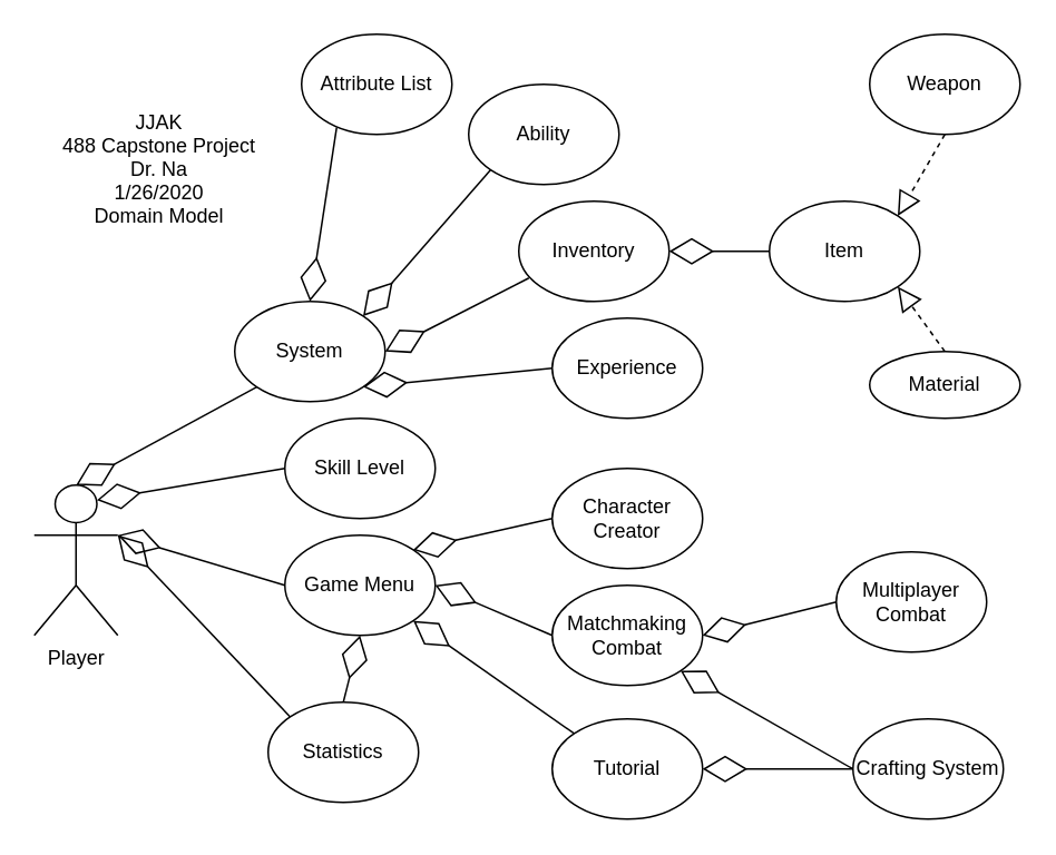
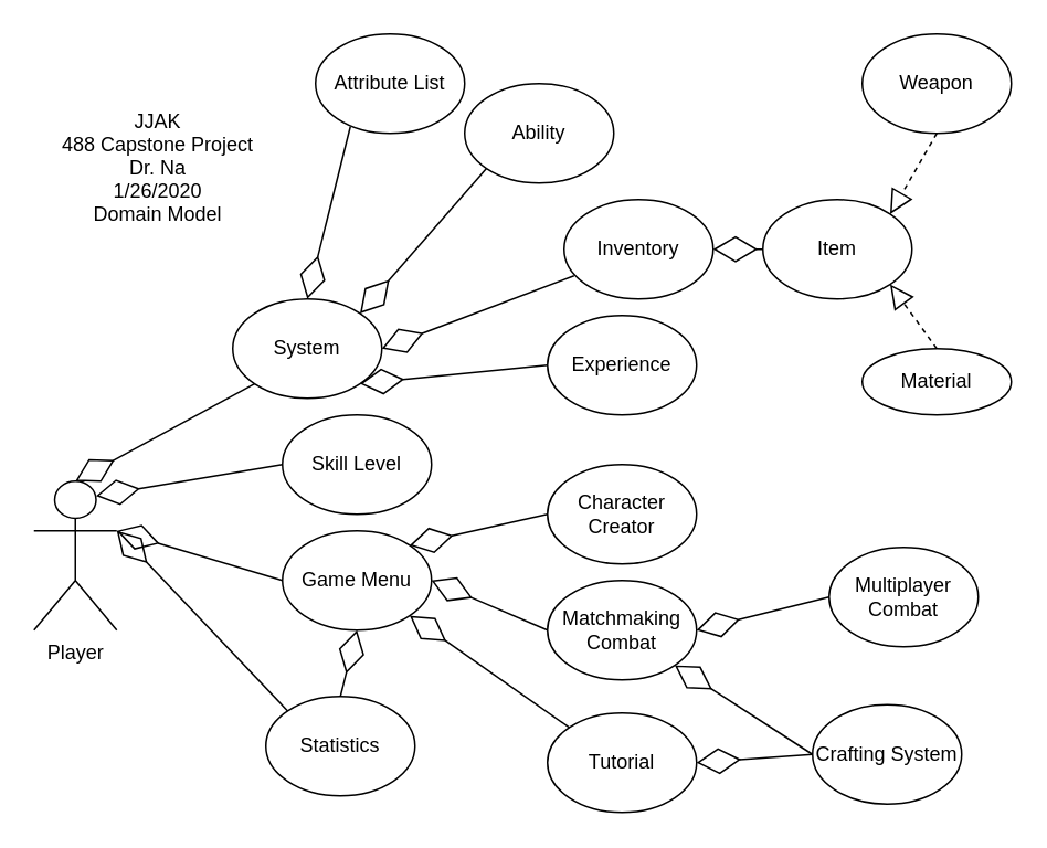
  <mxCell id="0" />
  <mxCell id="1" parent="0" />
  <mxCell id="2" value="Player" style="shape=umlActor;verticalLabelPosition=bottom;labelBackgroundColor=#ffffff;verticalAlign=top;html=1;outlineConnect=0;" parent="1" vertex="1"><mxGeometry x="20" y="290" width="50" height="90" as="geometry" /></mxCell>
  <mxCell id="3" value="Tutorial" style="ellipse;whiteSpace=wrap;html=1;" parent="1" vertex="1"><mxGeometry x="330" y="430" width="90" height="60" as="geometry" /></mxCell>
  <mxCell id="4" value="Ability" style="ellipse;whiteSpace=wrap;html=1;" parent="1" vertex="1"><mxGeometry x="280" y="50" width="90" height="60" as="geometry" /></mxCell>
  <mxCell id="5" value="Character Creator" style="ellipse;whiteSpace=wrap;html=1;" parent="1" vertex="1"><mxGeometry x="330" y="280" width="90" height="60" as="geometry" /></mxCell>
  <mxCell id="6" value="System" style="ellipse;whiteSpace=wrap;html=1;" parent="1" vertex="1"><mxGeometry x="140" y="180" width="90" height="60" as="geometry" /></mxCell>
  <mxCell id="7" value="Skill Level" style="ellipse;whiteSpace=wrap;html=1;" parent="1" vertex="1"><mxGeometry x="170" y="250" width="90" height="60" as="geometry" /></mxCell>
  <mxCell id="8" value="Matchmaking Combat" style="ellipse;whiteSpace=wrap;html=1;" parent="1" vertex="1"><mxGeometry x="330" y="350" width="90" height="60" as="geometry" /></mxCell>
- <mxCell id="9" value="Inventory" style="ellipse;whiteSpace=wrap;html=1;" parent="1" vertex="1"><mxGeometry x="310" y="120" width="90" height="60" as="geometry" /></mxCell>
- <mxCell id="10" value="Attribute List" style="ellipse;whiteSpace=wrap;html=1;" parent="1" vertex="1"><mxGeometry x="180" y="20" width="90" height="60" as="geometry" /></mxCell>
+ <mxCell id="9" value="Inventory" style="ellipse;whiteSpace=wrap;html=1;" parent="1" vertex="1"><mxGeometry x="340" y="120" width="90" height="60" as="geometry" /></mxCell>
+ <mxCell id="10" value="Attribute List" style="ellipse;whiteSpace=wrap;html=1;" parent="1" vertex="1"><mxGeometry x="190" y="20" width="90" height="60" as="geometry" /></mxCell>
  <mxCell id="11" value="Experience" style="ellipse;whiteSpace=wrap;html=1;" parent="1" vertex="1"><mxGeometry x="330" y="190" width="90" height="60" as="geometry" /></mxCell>
  <mxCell id="12" value="" style="endArrow=diamondThin;endFill=0;endSize=24;html=1;entryX=0.5;entryY=0;entryDx=0;entryDy=0;entryPerimeter=0;exitX=0;exitY=1;exitDx=0;exitDy=0;" parent="1" source="6" target="2" edge="1"><mxGeometry width="160" relative="1" as="geometry"><mxPoint x="70" y="240" as="sourcePoint" /><mxPoint x="60" y="220" as="targetPoint" /><Array as="points" /></mxGeometry></mxCell>
  <mxCell id="13" value="" style="endArrow=diamondThin;endFill=0;endSize=24;html=1;exitX=0;exitY=0.5;exitDx=0;exitDy=0;entryX=1;entryY=1;entryDx=0;entryDy=0;" parent="1" source="11" target="6" edge="1"><mxGeometry width="160" relative="1" as="geometry"><mxPoint x="320" y="230" as="sourcePoint" /><mxPoint x="476.36" y="202.426" as="targetPoint" /><Array as="points" /></mxGeometry></mxCell>
  <mxCell id="14" value="Game Menu" style="ellipse;whiteSpace=wrap;html=1;" parent="1" vertex="1"><mxGeometry x="170" y="320" width="90" height="60" as="geometry" /></mxCell>
  <mxCell id="15" value="Statistics" style="ellipse;whiteSpace=wrap;html=1;" parent="1" vertex="1"><mxGeometry x="160" y="420" width="90" height="60" as="geometry" /></mxCell>
  <mxCell id="16" value="" style="endArrow=diamondThin;endFill=0;endSize=24;html=1;exitX=0;exitY=0.5;exitDx=0;exitDy=0;entryX=0.75;entryY=0.1;entryDx=0;entryDy=0;entryPerimeter=0;" parent="1" source="7" target="2" edge="1"><mxGeometry width="160" relative="1" as="geometry"><mxPoint x="130" y="210" as="sourcePoint" /><mxPoint x="50" y="310" as="targetPoint" /><Array as="points" /></mxGeometry></mxCell>
  <mxCell id="17" value="" style="endArrow=diamondThin;endFill=0;endSize=24;html=1;exitX=0;exitY=0.5;exitDx=0;exitDy=0;entryX=1;entryY=0.333;entryDx=0;entryDy=0;entryPerimeter=0;" parent="1" source="14" target="2" edge="1"><mxGeometry width="160" relative="1" as="geometry"><mxPoint x="140" y="220" as="sourcePoint" /><mxPoint x="55" y="340" as="targetPoint" /><Array as="points" /></mxGeometry></mxCell>
  <mxCell id="18" value="" style="endArrow=diamondThin;endFill=0;endSize=24;html=1;exitX=0;exitY=0;exitDx=0;exitDy=0;entryX=1;entryY=0.333;entryDx=0;entryDy=0;entryPerimeter=0;" parent="1" source="15" target="2" edge="1"><mxGeometry width="160" relative="1" as="geometry"><mxPoint x="10" y="530" as="sourcePoint" /><mxPoint x="50" y="250" as="targetPoint" /></mxGeometry></mxCell>
  <mxCell id="19" value="Multiplayer Combat" style="ellipse;whiteSpace=wrap;html=1;" parent="1" vertex="1"><mxGeometry x="500" y="330" width="90" height="60" as="geometry" /></mxCell>
- <mxCell id="20" value="Crafting System" style="ellipse;whiteSpace=wrap;html=1;" parent="1" vertex="1"><mxGeometry x="510" y="430" width="90" height="60" as="geometry" /></mxCell>
+ <mxCell id="20" value="Crafting System" style="ellipse;whiteSpace=wrap;html=1;" parent="1" vertex="1"><mxGeometry x="490" y="425" width="90" height="60" as="geometry" /></mxCell>
  <mxCell id="21" value="Item" style="ellipse;whiteSpace=wrap;html=1;" parent="1" vertex="1"><mxGeometry x="460" y="120" width="90" height="60" as="geometry" /></mxCell>
  <mxCell id="22" value="Weapon" style="ellipse;whiteSpace=wrap;html=1;" parent="1" vertex="1"><mxGeometry x="520" y="20" width="90" height="60" as="geometry" /></mxCell>
  <mxCell id="23" value="Material" style="ellipse;whiteSpace=wrap;html=1;" parent="1" vertex="1"><mxGeometry x="520" y="210" width="90" height="40" as="geometry" /></mxCell>
  <mxCell id="24" value="" style="endArrow=block;dashed=1;endFill=0;endSize=12;html=1;exitX=0.5;exitY=0;exitDx=0;exitDy=0;entryX=1;entryY=1;entryDx=0;entryDy=0;" parent="1" source="23" target="21" edge="1"><mxGeometry width="160" relative="1" as="geometry"><mxPoint x="630" y="250" as="sourcePoint" /><mxPoint x="790" y="250" as="targetPoint" /></mxGeometry></mxCell>
  <mxCell id="25" value="" style="endArrow=block;dashed=1;endFill=0;endSize=12;html=1;exitX=0.5;exitY=1;exitDx=0;exitDy=0;entryX=1;entryY=0;entryDx=0;entryDy=0;" parent="1" source="22" target="21" edge="1"><mxGeometry width="160" relative="1" as="geometry"><mxPoint x="575" y="200" as="sourcePoint" /><mxPoint x="566.82" y="171.213" as="targetPoint" /><Array as="points" /></mxGeometry></mxCell>
  <mxCell id="26" value="" style="endArrow=diamondThin;endFill=0;endSize=24;html=1;exitX=0;exitY=0.5;exitDx=0;exitDy=0;entryX=1;entryY=0.5;entryDx=0;entryDy=0;" parent="1" source="21" target="9" edge="1"><mxGeometry width="160" relative="1" as="geometry"><mxPoint x="340" y="220" as="sourcePoint" /><mxPoint x="270" y="220" as="targetPoint" /><Array as="points" /></mxGeometry></mxCell>
  <mxCell id="27" value="" style="endArrow=diamondThin;endFill=0;endSize=24;html=1;exitX=0.067;exitY=0.767;exitDx=0;exitDy=0;entryX=1;entryY=0.5;entryDx=0;entryDy=0;exitPerimeter=0;" parent="1" source="9" target="6" edge="1"><mxGeometry width="160" relative="1" as="geometry"><mxPoint x="350" y="230" as="sourcePoint" /><mxPoint x="280" y="230" as="targetPoint" /><Array as="points" /></mxGeometry></mxCell>
  <mxCell id="28" value="" style="endArrow=diamondThin;endFill=0;endSize=24;html=1;exitX=0.233;exitY=0.933;exitDx=0;exitDy=0;entryX=0.5;entryY=0;entryDx=0;entryDy=0;exitPerimeter=0;" parent="1" source="10" target="6" edge="1"><mxGeometry width="160" relative="1" as="geometry"><mxPoint x="360" y="240" as="sourcePoint" /><mxPoint x="290" y="240" as="targetPoint" /><Array as="points" /></mxGeometry></mxCell>
  <mxCell id="29" value="" style="endArrow=diamondThin;endFill=0;endSize=24;html=1;exitX=0;exitY=1;exitDx=0;exitDy=0;entryX=1;entryY=0;entryDx=0;entryDy=0;" parent="1" source="4" target="6" edge="1"><mxGeometry width="160" relative="1" as="geometry"><mxPoint x="370" y="250" as="sourcePoint" /><mxPoint x="300" y="250" as="targetPoint" /><Array as="points" /></mxGeometry></mxCell>
  <mxCell id="30" value="" style="endArrow=diamondThin;endFill=0;endSize=24;html=1;exitX=0;exitY=0.5;exitDx=0;exitDy=0;entryX=1;entryY=0;entryDx=0;entryDy=0;" parent="1" source="5" target="14" edge="1"><mxGeometry width="160" relative="1" as="geometry"><mxPoint x="380" y="260" as="sourcePoint" /><mxPoint x="310" y="260" as="targetPoint" /><Array as="points" /></mxGeometry></mxCell>
  <mxCell id="31" value="" style="endArrow=diamondThin;endFill=0;endSize=24;html=1;exitX=0;exitY=0.5;exitDx=0;exitDy=0;entryX=1;entryY=0.5;entryDx=0;entryDy=0;" parent="1" source="8" target="14" edge="1"><mxGeometry width="160" relative="1" as="geometry"><mxPoint x="390" y="270" as="sourcePoint" /><mxPoint x="320" y="270" as="targetPoint" /><Array as="points" /></mxGeometry></mxCell>
  <mxCell id="32" value="" style="endArrow=diamondThin;endFill=0;endSize=24;html=1;exitX=0;exitY=0;exitDx=0;exitDy=0;entryX=1;entryY=1;entryDx=0;entryDy=0;" parent="1" source="3" target="14" edge="1"><mxGeometry width="160" relative="1" as="geometry"><mxPoint x="400" y="280" as="sourcePoint" /><mxPoint x="330" y="280" as="targetPoint" /><Array as="points" /></mxGeometry></mxCell>
  <mxCell id="33" value="" style="endArrow=diamondThin;endFill=0;endSize=24;html=1;exitX=0;exitY=0.5;exitDx=0;exitDy=0;entryX=1;entryY=0.5;entryDx=0;entryDy=0;" parent="1" source="19" target="8" edge="1"><mxGeometry width="160" relative="1" as="geometry"><mxPoint x="410" y="290" as="sourcePoint" /><mxPoint x="340" y="290" as="targetPoint" /><Array as="points" /></mxGeometry></mxCell>
  <mxCell id="34" value="" style="endArrow=diamondThin;endFill=0;endSize=24;html=1;exitX=0;exitY=0.5;exitDx=0;exitDy=0;entryX=1;entryY=1;entryDx=0;entryDy=0;" parent="1" source="20" target="8" edge="1"><mxGeometry width="160" relative="1" as="geometry"><mxPoint x="420" y="300" as="sourcePoint" /><mxPoint x="350" y="300" as="targetPoint" /><Array as="points" /></mxGeometry></mxCell>
  <mxCell id="35" value="" style="endArrow=diamondThin;endFill=0;endSize=24;html=1;exitX=0;exitY=0.5;exitDx=0;exitDy=0;entryX=1;entryY=0.5;entryDx=0;entryDy=0;" parent="1" source="20" target="3" edge="1"><mxGeometry width="160" relative="1" as="geometry"><mxPoint x="430" y="310" as="sourcePoint" /><mxPoint x="360" y="310" as="targetPoint" /><Array as="points" /></mxGeometry></mxCell>
  <mxCell id="36" value="" style="endArrow=diamondThin;endFill=0;endSize=24;html=1;exitX=0.5;exitY=0;exitDx=0;exitDy=0;entryX=0.5;entryY=1;entryDx=0;entryDy=0;" parent="1" source="15" target="14" edge="1"><mxGeometry width="160" relative="1" as="geometry"><mxPoint x="390" y="310" as="sourcePoint" /><mxPoint x="320" y="310" as="targetPoint" /><Array as="points" /></mxGeometry></mxCell>
  <mxCell id="37" value="JJAK&#10;488 Capstone Project&#10;Dr. Na&#10;1/26/2020&#10;Domain Model" style="text;resizable=0;autosize=1;align=center;verticalAlign=middle;points=[];fillColor=none;strokeColor=none;rounded=0;" vertex="1" parent="1"><mxGeometry x="20" y="40" width="150" height="120" as="geometry" /></mxCell>
